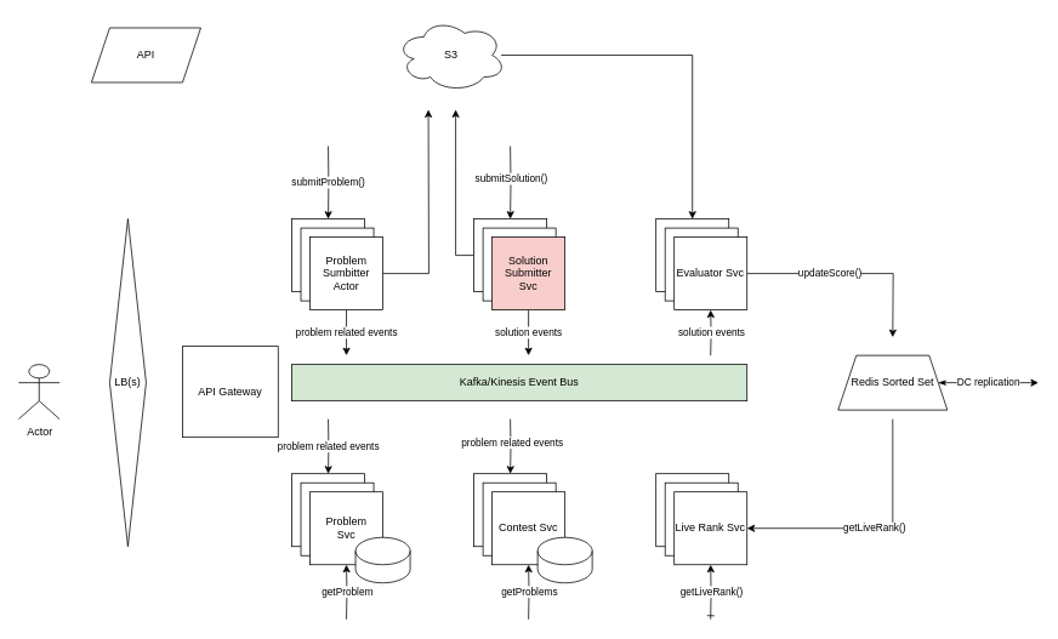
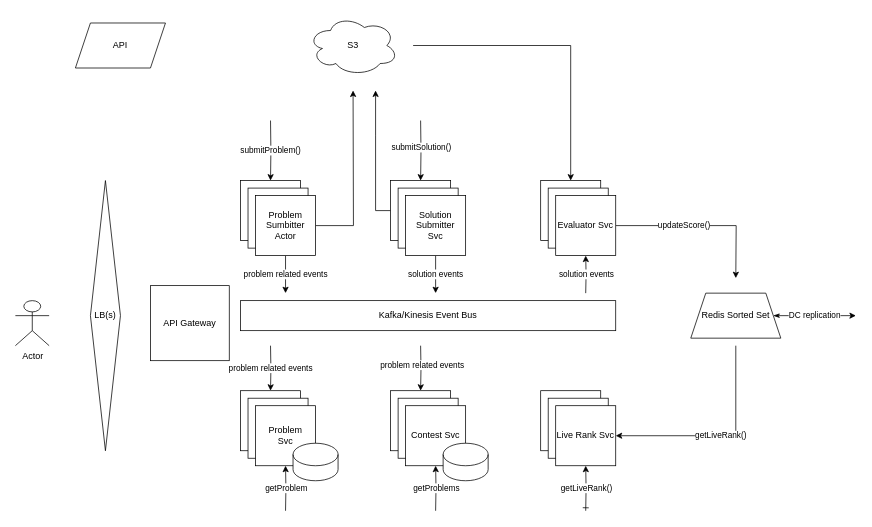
  <mxCell id="0" />
  <mxCell id="1" parent="0" />
  <mxCell id="2" value="LB(s)" style="rhombus;whiteSpace=wrap;html=1;" vertex="1" parent="1"><mxGeometry x="120" y="240" width="40" height="360" as="geometry" /></mxCell>
  <mxCell id="3" value="API" style="shape=parallelogram;perimeter=parallelogramPerimeter;whiteSpace=wrap;html=1;fixedSize=1;" vertex="1" parent="1"><mxGeometry x="100" y="30" width="120" height="60" as="geometry" /></mxCell>
  <mxCell id="4" value="API Gateway" style="whiteSpace=wrap;html=1;aspect=fixed;" vertex="1" parent="1"><mxGeometry x="200" y="380" width="105" height="100" as="geometry" /></mxCell>
- <mxCell id="5" value="Kafka/Kinesis Event Bus" style="rounded=0;whiteSpace=wrap;html=1;fillColor=#d5e8d4;" vertex="1" parent="1"><mxGeometry x="320" y="400" width="500" height="40" as="geometry" /></mxCell>
+ <mxCell id="5" value="Kafka/Kinesis Event Bus" style="rounded=0;whiteSpace=wrap;html=1;" vertex="1" parent="1"><mxGeometry x="320" y="400" width="500" height="40" as="geometry" /></mxCell>
  <mxCell id="6" style="edgeStyle=orthogonalEdgeStyle;rounded=0;orthogonalLoop=1;jettySize=auto;html=1;" edge="1" parent="1" target="9"><mxGeometry relative="1" as="geometry"><mxPoint x="560" y="160" as="sourcePoint" /></mxGeometry></mxCell>
  <mxCell id="7" value="submitSolution()" style="edgeLabel;html=1;align=center;verticalAlign=middle;resizable=0;points=[];" vertex="1" connectable="0" parent="6"><mxGeometry x="-0.1" relative="1" as="geometry"><mxPoint as="offset" /></mxGeometry></mxCell>
  <mxCell id="8" style="edgeStyle=orthogonalEdgeStyle;rounded=0;orthogonalLoop=1;jettySize=auto;html=1;" edge="1" parent="1" source="9"><mxGeometry relative="1" as="geometry"><mxPoint x="500" y="120" as="targetPoint" /></mxGeometry></mxCell>
  <mxCell id="9" value="Submitter" style="whiteSpace=wrap;html=1;aspect=fixed;" vertex="1" parent="1"><mxGeometry x="520" y="240" width="80" height="80" as="geometry" /></mxCell>
  <mxCell id="10" value="problem related events" style="edgeStyle=orthogonalEdgeStyle;rounded=0;orthogonalLoop=1;jettySize=auto;html=1;" edge="1" parent="1" target="11"><mxGeometry relative="1" as="geometry"><mxPoint x="360" y="460" as="sourcePoint" /></mxGeometry></mxCell>
  <mxCell id="11" value="" style="whiteSpace=wrap;html=1;aspect=fixed;" vertex="1" parent="1"><mxGeometry x="320" y="520" width="80" height="80" as="geometry" /></mxCell>
  <mxCell id="12" value="Submitter" style="whiteSpace=wrap;html=1;aspect=fixed;" vertex="1" parent="1"><mxGeometry x="530" y="250" width="80" height="80" as="geometry" /></mxCell>
  <mxCell id="13" value="solution events" style="edgeStyle=orthogonalEdgeStyle;rounded=0;orthogonalLoop=1;jettySize=auto;html=1;" edge="1" parent="1" source="14"><mxGeometry relative="1" as="geometry"><mxPoint x="580" y="390" as="targetPoint" /></mxGeometry></mxCell>
- <mxCell id="14" value="Solution Submitter&lt;br&gt;Svc" style="whiteSpace=wrap;html=1;aspect=fixed;fillColor=#f8cecc;" vertex="1" parent="1"><mxGeometry x="540" y="260" width="80" height="80" as="geometry" /></mxCell>
+ <mxCell id="14" value="Solution Submitter&lt;br&gt;Svc" style="whiteSpace=wrap;html=1;aspect=fixed;" vertex="1" parent="1"><mxGeometry x="540" y="260" width="80" height="80" as="geometry" /></mxCell>
  <mxCell id="15" value="" style="whiteSpace=wrap;html=1;aspect=fixed;" vertex="1" parent="1"><mxGeometry x="330" y="530" width="80" height="80" as="geometry" /></mxCell>
  <mxCell id="16" value="getProblem" style="edgeStyle=orthogonalEdgeStyle;rounded=0;orthogonalLoop=1;jettySize=auto;html=1;" edge="1" parent="1" target="17"><mxGeometry relative="1" as="geometry"><mxPoint x="380" y="680" as="sourcePoint" /></mxGeometry></mxCell>
  <mxCell id="17" value="Problem&lt;br&gt;Svc" style="whiteSpace=wrap;html=1;aspect=fixed;" vertex="1" parent="1"><mxGeometry x="340" y="540" width="80" height="80" as="geometry" /></mxCell>
  <mxCell id="18" value="" style="shape=cylinder3;whiteSpace=wrap;html=1;boundedLbl=1;backgroundOutline=1;size=15;" vertex="1" parent="1"><mxGeometry x="390" y="590" width="60" height="50" as="geometry" /></mxCell>
  <mxCell id="19" style="edgeStyle=orthogonalEdgeStyle;rounded=0;orthogonalLoop=1;jettySize=auto;html=1;entryX=0.5;entryY=0;entryDx=0;entryDy=0;" edge="1" parent="1" target="20"><mxGeometry relative="1" as="geometry"><mxPoint x="550" y="60" as="sourcePoint" /><Array as="points"><mxPoint x="760" y="60" /></Array></mxGeometry></mxCell>
  <mxCell id="20" value="" style="whiteSpace=wrap;html=1;aspect=fixed;" vertex="1" parent="1"><mxGeometry x="720" y="240" width="80" height="80" as="geometry" /></mxCell>
  <mxCell id="21" value="" style="whiteSpace=wrap;html=1;aspect=fixed;" vertex="1" parent="1"><mxGeometry x="730" y="250" width="80" height="80" as="geometry" /></mxCell>
  <mxCell id="22" value="solution events" style="edgeStyle=orthogonalEdgeStyle;rounded=0;orthogonalLoop=1;jettySize=auto;html=1;" edge="1" parent="1" target="25"><mxGeometry relative="1" as="geometry"><mxPoint x="780" y="390" as="sourcePoint" /></mxGeometry></mxCell>
  <mxCell id="23" style="edgeStyle=orthogonalEdgeStyle;rounded=0;orthogonalLoop=1;jettySize=auto;html=1;" edge="1" parent="1" source="25"><mxGeometry relative="1" as="geometry"><mxPoint x="980" y="370" as="targetPoint" /></mxGeometry></mxCell>
  <mxCell id="24" value="updateScore()" style="edgeLabel;html=1;align=center;verticalAlign=middle;resizable=0;points=[];" vertex="1" connectable="0" parent="23"><mxGeometry x="-0.217" y="1" relative="1" as="geometry"><mxPoint as="offset" /></mxGeometry></mxCell>
  <mxCell id="25" value="Evaluator Svc" style="whiteSpace=wrap;html=1;aspect=fixed;" vertex="1" parent="1"><mxGeometry x="740" y="260" width="80" height="80" as="geometry" /></mxCell>
  <mxCell id="26" value="submitProblem()" style="edgeStyle=orthogonalEdgeStyle;rounded=0;orthogonalLoop=1;jettySize=auto;html=1;" edge="1" parent="1" target="27"><mxGeometry relative="1" as="geometry"><mxPoint x="360" y="160" as="sourcePoint" /></mxGeometry></mxCell>
  <mxCell id="27" value="" style="whiteSpace=wrap;html=1;aspect=fixed;" vertex="1" parent="1"><mxGeometry x="320" y="240" width="80" height="80" as="geometry" /></mxCell>
  <mxCell id="28" value="" style="whiteSpace=wrap;html=1;aspect=fixed;" vertex="1" parent="1"><mxGeometry x="330" y="250" width="80" height="80" as="geometry" /></mxCell>
  <mxCell id="29" value="problem related events" style="edgeStyle=orthogonalEdgeStyle;rounded=0;orthogonalLoop=1;jettySize=auto;html=1;" edge="1" parent="1" source="31"><mxGeometry relative="1" as="geometry"><mxPoint x="380" y="390" as="targetPoint" /><mxPoint as="offset" /></mxGeometry></mxCell>
  <mxCell id="30" style="edgeStyle=orthogonalEdgeStyle;rounded=0;orthogonalLoop=1;jettySize=auto;html=1;" edge="1" parent="1" source="31"><mxGeometry relative="1" as="geometry"><mxPoint x="470" y="120" as="targetPoint" /></mxGeometry></mxCell>
  <mxCell id="31" value="Problem Sumbitter&lt;br&gt;Actor" style="whiteSpace=wrap;html=1;aspect=fixed;" vertex="1" parent="1"><mxGeometry x="340" y="260" width="80" height="80" as="geometry" /></mxCell>
- <mxCell id="32" value="S3" style="ellipse;shape=cloud;whiteSpace=wrap;html=1;" vertex="1" parent="1"><mxGeometry x="435" y="20" width="120" height="80" as="geometry" /></mxCell>
+ <mxCell id="32" value="S3" style="ellipse;shape=cloud;whiteSpace=wrap;html=1;" vertex="1" parent="1"><mxGeometry x="410" y="20" width="120" height="80" as="geometry" /></mxCell>
  <mxCell id="33" style="edgeStyle=orthogonalEdgeStyle;rounded=0;orthogonalLoop=1;jettySize=auto;html=1;" edge="1" parent="1" target="35"><mxGeometry relative="1" as="geometry"><mxPoint x="560" y="460" as="sourcePoint" /></mxGeometry></mxCell>
  <mxCell id="34" value="problem related events" style="edgeLabel;html=1;align=center;verticalAlign=middle;resizable=0;points=[];" vertex="1" connectable="0" parent="33"><mxGeometry x="-0.133" y="1" relative="1" as="geometry"><mxPoint as="offset" /></mxGeometry></mxCell>
  <mxCell id="35" value="" style="whiteSpace=wrap;html=1;aspect=fixed;" vertex="1" parent="1"><mxGeometry x="520" y="520" width="80" height="80" as="geometry" /></mxCell>
  <mxCell id="36" value="" style="whiteSpace=wrap;html=1;aspect=fixed;" vertex="1" parent="1"><mxGeometry x="530" y="530" width="80" height="80" as="geometry" /></mxCell>
  <mxCell id="37" value="getProblems" style="edgeStyle=orthogonalEdgeStyle;rounded=0;orthogonalLoop=1;jettySize=auto;html=1;" edge="1" parent="1" target="38"><mxGeometry relative="1" as="geometry"><mxPoint x="580" y="680" as="sourcePoint" /></mxGeometry></mxCell>
  <mxCell id="38" value="Contest Svc" style="whiteSpace=wrap;html=1;aspect=fixed;" vertex="1" parent="1"><mxGeometry x="540" y="540" width="80" height="80" as="geometry" /></mxCell>
  <mxCell id="39" value="" style="shape=cylinder3;whiteSpace=wrap;html=1;boundedLbl=1;backgroundOutline=1;size=15;" vertex="1" parent="1"><mxGeometry x="590" y="590" width="60" height="50" as="geometry" /></mxCell>
  <mxCell id="40" value="" style="whiteSpace=wrap;html=1;aspect=fixed;" vertex="1" parent="1"><mxGeometry x="720" y="520" width="80" height="80" as="geometry" /></mxCell>
  <mxCell id="41" value="" style="whiteSpace=wrap;html=1;aspect=fixed;" vertex="1" parent="1"><mxGeometry x="730" y="530" width="80" height="80" as="geometry" /></mxCell>
  <mxCell id="42" value="getLiveRank()" style="edgeStyle=orthogonalEdgeStyle;rounded=0;orthogonalLoop=1;jettySize=auto;html=1;" edge="1" parent="1" target="44"><mxGeometry relative="1" as="geometry"><mxPoint x="980" y="460" as="sourcePoint" /><Array as="points"><mxPoint x="980" y="580" /></Array></mxGeometry></mxCell>
  <mxCell id="43" value="getLiveRank()" style="edgeStyle=orthogonalEdgeStyle;rounded=0;orthogonalLoop=1;jettySize=auto;html=1;startArrow=ERone;startFill=0;" edge="1" parent="1" target="44"><mxGeometry relative="1" as="geometry"><mxPoint x="780" y="680" as="sourcePoint" /></mxGeometry></mxCell>
  <mxCell id="44" value="Live Rank Svc" style="whiteSpace=wrap;html=1;aspect=fixed;" vertex="1" parent="1"><mxGeometry x="740" y="540" width="80" height="80" as="geometry" /></mxCell>
  <mxCell id="45" value="DC replication" style="edgeStyle=orthogonalEdgeStyle;rounded=0;orthogonalLoop=1;jettySize=auto;html=1;startArrow=classicThin;startFill=1;" edge="1" parent="1" source="46"><mxGeometry relative="1" as="geometry"><mxPoint x="1140" y="420" as="targetPoint" /></mxGeometry></mxCell>
  <mxCell id="46" value="Redis Sorted Set" style="shape=trapezoid;perimeter=trapezoidPerimeter;whiteSpace=wrap;html=1;fixedSize=1;" vertex="1" parent="1"><mxGeometry x="920" y="390" width="120" height="60" as="geometry" /></mxCell>
  <mxCell id="47" value="Actor" style="shape=umlActor;verticalLabelPosition=bottom;verticalAlign=top;html=1;outlineConnect=0;" vertex="1" parent="1"><mxGeometry x="20" y="400" width="45" height="60" as="geometry" /></mxCell>
